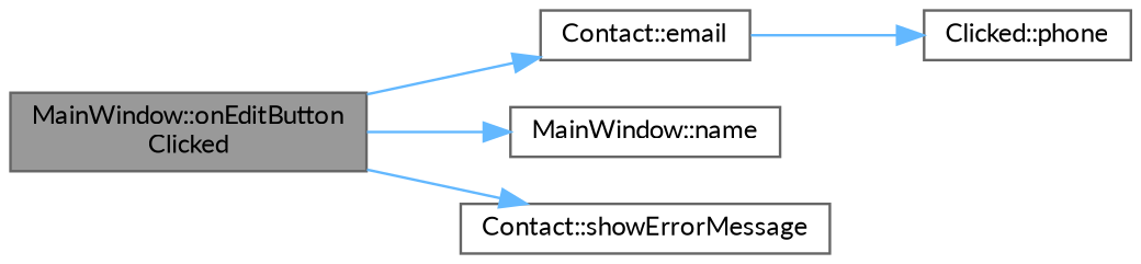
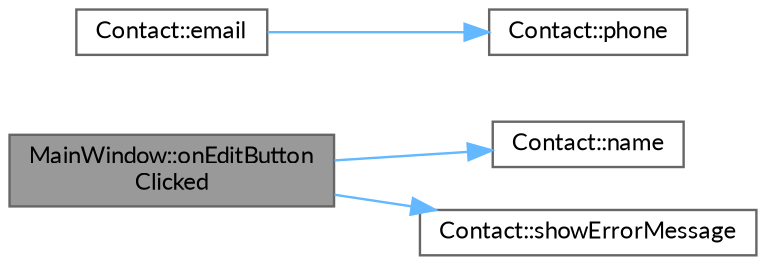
  digraph {
    fontname=Lato
    rankdir=LR
    node [color=grey40 fillcolor=white fontname=Lato fontsize=10 shape=box style=filled]
    edge [color=steelblue1 fontname=Lato fontsize=10 labelfontname=Helvetica labelfontsize=10 style=solid]
    n1 [color=gray40 fillcolor=grey60 fontcolor=black height=0.2 label="MainWindow::onEditButton\lClicked" width=0.4]
    n2 [height=0.2 label="Contact::email" width=0.4]
-   n3 [height=0.2 label="MainWindow::name" width=0.4]
+   n3 [height=0.2 label="Contact::name" width=0.4]
    n4 [height=0.2 label="Contact::showErrorMessage" width=0.4]
-   n5 [height=0.2 label="Clicked::phone" width=0.4]
-   n1 -> n2
+   n5 [height=0.2 label="Contact::phone" width=0.4]
    n1 -> n3
    n1 -> n4
    n2 -> n5
  }
